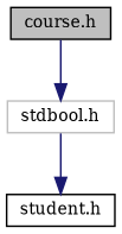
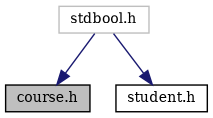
  digraph {
    fontname="DejaVu Serif"
    node [color=black fillcolor=white fontname="DejaVu Serif" fontsize=10 shape=record style=filled]
    edge [color=midnightblue fontname="DejaVu Serif" fontsize=10 labelfontname=Helvetica labelfontsize=10 style=solid]
    n1 [fillcolor=grey75 fontcolor=black height=0.2 label="course.h" width=0.4]
    n2 [color=grey75 height=0.2 label="stdbool.h" width=0.4]
    n3 [height=0.2 label="student.h" width=0.4]
-   n1 -> n2
+   n2 -> n1
    n2 -> n3
  }
